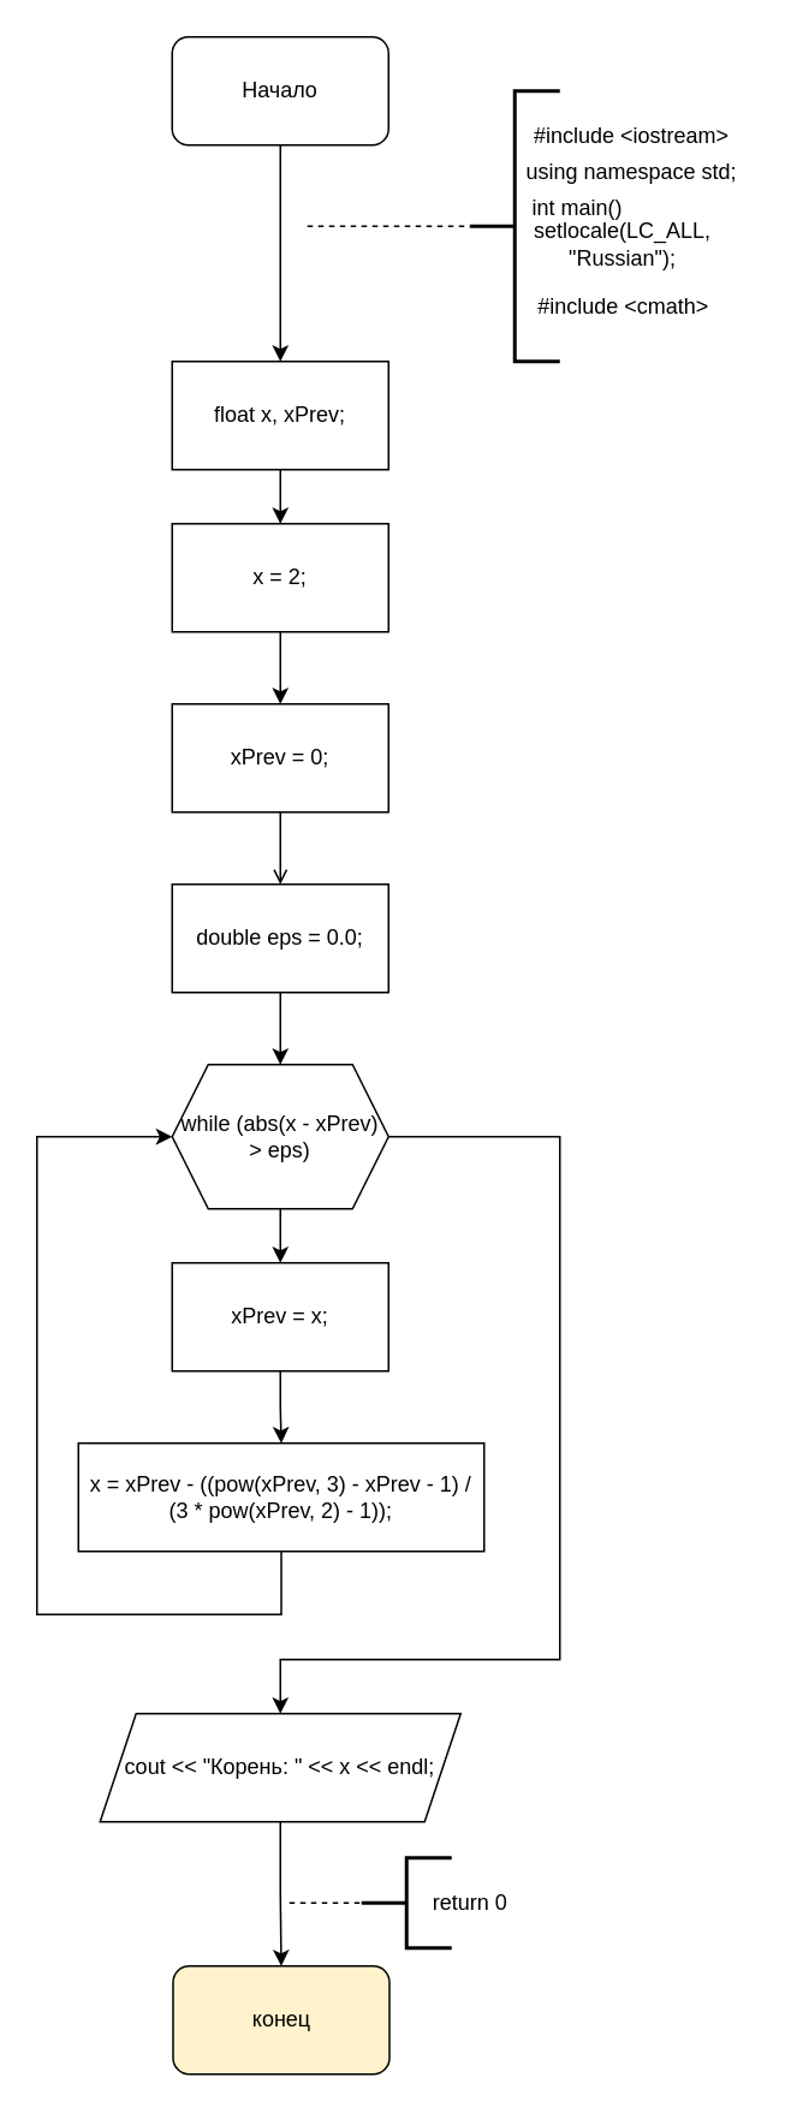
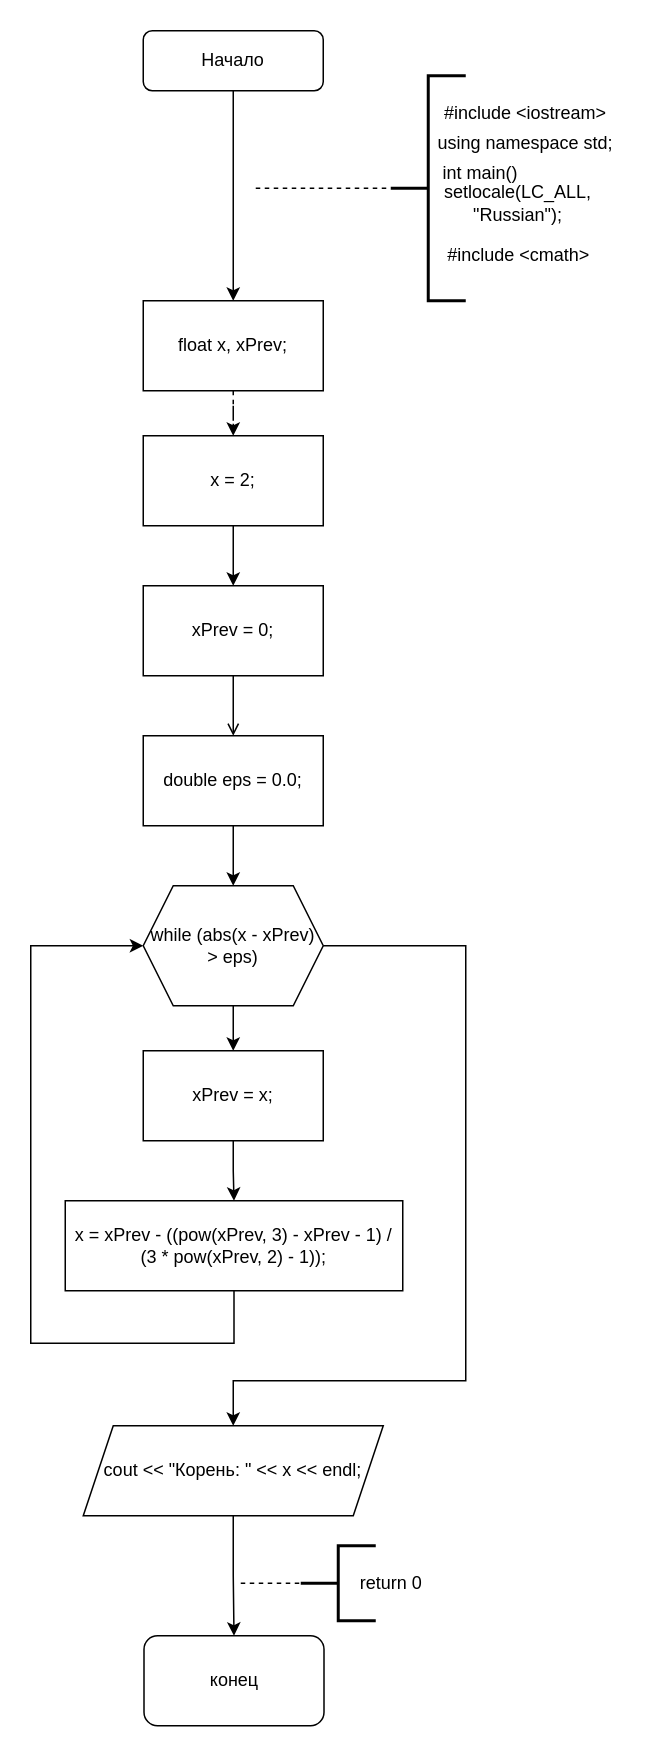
  <mxCell id="0" />
  <mxCell id="1" parent="0" />
  <mxCell id="2" style="edgeStyle=orthogonalEdgeStyle;rounded=0;orthogonalLoop=1;jettySize=auto;html=1;entryX=0.5;entryY=0;entryDx=0;entryDy=0;" edge="1" parent="1" source="3" target="11"><mxGeometry relative="1" as="geometry" /></mxCell>
- <mxCell id="3" value="Начало" style="rounded=1;whiteSpace=wrap;html=1;" vertex="1" parent="1"><mxGeometry x="95" y="20" width="120" height="60" as="geometry" /></mxCell>
+ <mxCell id="3" value="Начало" style="rounded=1;whiteSpace=wrap;html=1;" vertex="1" parent="1"><mxGeometry x="95" y="20" width="120" height="40" as="geometry" /></mxCell>
  <mxCell id="4" value="" style="strokeWidth=2;html=1;shape=mxgraph.flowchart.annotation_2;align=left;labelPosition=right;pointerEvents=1;" vertex="1" parent="1"><mxGeometry x="260" y="50" width="50" height="150" as="geometry" /></mxCell>
  <mxCell id="5" value="#include &amp;lt;iostream&amp;gt; " style="text;html=1;strokeColor=none;fillColor=none;align=center;verticalAlign=middle;whiteSpace=wrap;rounded=0;" vertex="1" parent="1"><mxGeometry x="290" y="60" width="120" height="30" as="geometry" /></mxCell>
  <mxCell id="6" value="int main()" style="text;html=1;strokeColor=none;fillColor=none;align=center;verticalAlign=middle;whiteSpace=wrap;rounded=0;" vertex="1" parent="1"><mxGeometry x="290" y="100" width="60" height="30" as="geometry" /></mxCell>
  <mxCell id="7" value="setlocale(LC_ALL, &quot;Russian&quot;);" style="text;html=1;strokeColor=none;fillColor=none;align=center;verticalAlign=middle;whiteSpace=wrap;rounded=0;" vertex="1" parent="1"><mxGeometry x="280" y="120" width="130" height="30" as="geometry" /></mxCell>
  <mxCell id="8" value="" style="endArrow=none;dashed=1;html=1;rounded=0;entryX=0;entryY=0.5;entryDx=0;entryDy=0;entryPerimeter=0;" edge="1" parent="1" target="4"><mxGeometry width="50" height="50" relative="1" as="geometry"><mxPoint x="170" y="125" as="sourcePoint" /><mxPoint x="280" y="190" as="targetPoint" /></mxGeometry></mxCell>
  <mxCell id="9" value="using namespace std;" style="text;html=1;strokeColor=none;fillColor=none;align=center;verticalAlign=middle;whiteSpace=wrap;rounded=0;" vertex="1" parent="1"><mxGeometry x="280" y="80" width="140" height="30" as="geometry" /></mxCell>
- <mxCell id="10" style="edgeStyle=orthogonalEdgeStyle;rounded=0;orthogonalLoop=1;jettySize=auto;html=1;entryX=0.5;entryY=0;entryDx=0;entryDy=0;" edge="1" parent="1" source="11" target="14"><mxGeometry relative="1" as="geometry" /></mxCell>
+ <mxCell id="10" style="edgeStyle=orthogonalEdgeStyle;rounded=0;orthogonalLoop=1;jettySize=auto;html=1;entryX=0.5;entryY=0;entryDx=0;entryDy=0;dashed=1;" edge="1" parent="1" source="11" target="14"><mxGeometry relative="1" as="geometry" /></mxCell>
  <mxCell id="11" value="float x, xPrev;" style="rounded=0;whiteSpace=wrap;html=1;" vertex="1" parent="1"><mxGeometry x="95" y="200" width="120" height="60" as="geometry" /></mxCell>
  <mxCell id="12" value="#include &amp;lt;cmath&amp;gt;" style="text;html=1;align=center;verticalAlign=middle;resizable=0;points=[];autosize=1;strokeColor=none;fillColor=none;" vertex="1" parent="1"><mxGeometry x="290" y="160" width="110" height="20" as="geometry" /></mxCell>
  <mxCell id="13" style="edgeStyle=orthogonalEdgeStyle;rounded=0;orthogonalLoop=1;jettySize=auto;html=1;entryX=0.5;entryY=0;entryDx=0;entryDy=0;" edge="1" parent="1" source="14" target="16"><mxGeometry relative="1" as="geometry" /></mxCell>
  <mxCell id="14" value="x = 2;" style="rounded=0;whiteSpace=wrap;html=1;" vertex="1" parent="1"><mxGeometry x="95" y="290" width="120" height="60" as="geometry" /></mxCell>
  <mxCell id="15" style="edgeStyle=orthogonalEdgeStyle;rounded=0;orthogonalLoop=1;jettySize=auto;html=1;entryX=0.5;entryY=0;entryDx=0;entryDy=0;endArrow=open;" edge="1" parent="1" source="16" target="18"><mxGeometry relative="1" as="geometry" /></mxCell>
  <mxCell id="16" value="xPrev = 0;" style="rounded=0;whiteSpace=wrap;html=1;" vertex="1" parent="1"><mxGeometry x="95" y="390" width="120" height="60" as="geometry" /></mxCell>
  <mxCell id="17" style="edgeStyle=orthogonalEdgeStyle;rounded=0;orthogonalLoop=1;jettySize=auto;html=1;entryX=0.5;entryY=0;entryDx=0;entryDy=0;" edge="1" parent="1" source="18" target="21"><mxGeometry relative="1" as="geometry" /></mxCell>
  <mxCell id="18" value="double eps = 0.0;" style="rounded=0;whiteSpace=wrap;html=1;" vertex="1" parent="1"><mxGeometry x="95" y="490" width="120" height="60" as="geometry" /></mxCell>
  <mxCell id="19" style="edgeStyle=orthogonalEdgeStyle;rounded=0;orthogonalLoop=1;jettySize=auto;html=1;" edge="1" parent="1" source="21" target="23"><mxGeometry relative="1" as="geometry" /></mxCell>
  <mxCell id="20" style="edgeStyle=orthogonalEdgeStyle;rounded=0;orthogonalLoop=1;jettySize=auto;html=1;entryX=0.5;entryY=0;entryDx=0;entryDy=0;" edge="1" parent="1" source="21" target="27"><mxGeometry relative="1" as="geometry"><Array as="points"><mxPoint x="310" y="630" /><mxPoint x="310" y="920" /><mxPoint x="155" y="920" /></Array></mxGeometry></mxCell>
  <mxCell id="21" value="while (abs(x - xPrev) &gt; eps)" style="shape=hexagon;perimeter=hexagonPerimeter2;whiteSpace=wrap;html=1;fixedSize=1;" vertex="1" parent="1"><mxGeometry x="95" y="590" width="120" height="80" as="geometry" /></mxCell>
  <mxCell id="22" style="edgeStyle=orthogonalEdgeStyle;rounded=0;orthogonalLoop=1;jettySize=auto;html=1;" edge="1" parent="1" source="23" target="25"><mxGeometry relative="1" as="geometry" /></mxCell>
  <mxCell id="23" value="xPrev = x;" style="rounded=0;whiteSpace=wrap;html=1;" vertex="1" parent="1"><mxGeometry x="95" y="700" width="120" height="60" as="geometry" /></mxCell>
  <mxCell id="24" style="edgeStyle=orthogonalEdgeStyle;rounded=0;orthogonalLoop=1;jettySize=auto;html=1;entryX=0;entryY=0.5;entryDx=0;entryDy=0;" edge="1" parent="1" source="25" target="21"><mxGeometry relative="1" as="geometry"><mxPoint x="10" y="620" as="targetPoint" /><Array as="points"><mxPoint x="156" y="895" /><mxPoint x="20" y="895" /><mxPoint x="20" y="630" /></Array></mxGeometry></mxCell>
  <mxCell id="25" value="x = xPrev - ((pow(xPrev, 3) - xPrev - 1) / (3 * pow(xPrev, 2) - 1));" style="rounded=0;whiteSpace=wrap;html=1;" vertex="1" parent="1"><mxGeometry x="43" y="800" width="225" height="60" as="geometry" /></mxCell>
  <mxCell id="26" style="edgeStyle=orthogonalEdgeStyle;rounded=0;orthogonalLoop=1;jettySize=auto;html=1;entryX=0.5;entryY=0;entryDx=0;entryDy=0;" edge="1" parent="1" source="27" target="28"><mxGeometry relative="1" as="geometry" /></mxCell>
  <mxCell id="27" value="cout &lt;&lt; &quot;Корень: &quot; &lt;&lt; x &lt;&lt; endl;" style="shape=parallelogram;perimeter=parallelogramPerimeter;whiteSpace=wrap;html=1;fixedSize=1;" vertex="1" parent="1"><mxGeometry x="55" y="950" width="200" height="60" as="geometry" /></mxCell>
- <mxCell id="28" value="конец" style="rounded=1;whiteSpace=wrap;html=1;fillColor=#fff2cc;" vertex="1" parent="1"><mxGeometry x="95.5" y="1090" width="120" height="60" as="geometry" /></mxCell>
+ <mxCell id="28" value="конец" style="rounded=1;whiteSpace=wrap;html=1;" vertex="1" parent="1"><mxGeometry x="95.5" y="1090" width="120" height="60" as="geometry" /></mxCell>
  <mxCell id="29" value="" style="strokeWidth=2;html=1;shape=mxgraph.flowchart.annotation_2;align=left;labelPosition=right;pointerEvents=1;" vertex="1" parent="1"><mxGeometry x="200" y="1030" width="50" height="50" as="geometry" /></mxCell>
  <mxCell id="30" value="return 0" style="text;html=1;align=center;verticalAlign=middle;resizable=0;points=[];autosize=1;strokeColor=none;fillColor=none;" vertex="1" parent="1"><mxGeometry x="230" y="1045" width="60" height="20" as="geometry" /></mxCell>
  <mxCell id="31" value="" style="endArrow=none;dashed=1;html=1;rounded=0;entryX=0;entryY=0.5;entryDx=0;entryDy=0;entryPerimeter=0;" edge="1" parent="1" target="29"><mxGeometry width="50" height="50" relative="1" as="geometry"><mxPoint x="160" y="1055" as="sourcePoint" /><mxPoint x="200" y="970" as="targetPoint" /></mxGeometry></mxCell>
